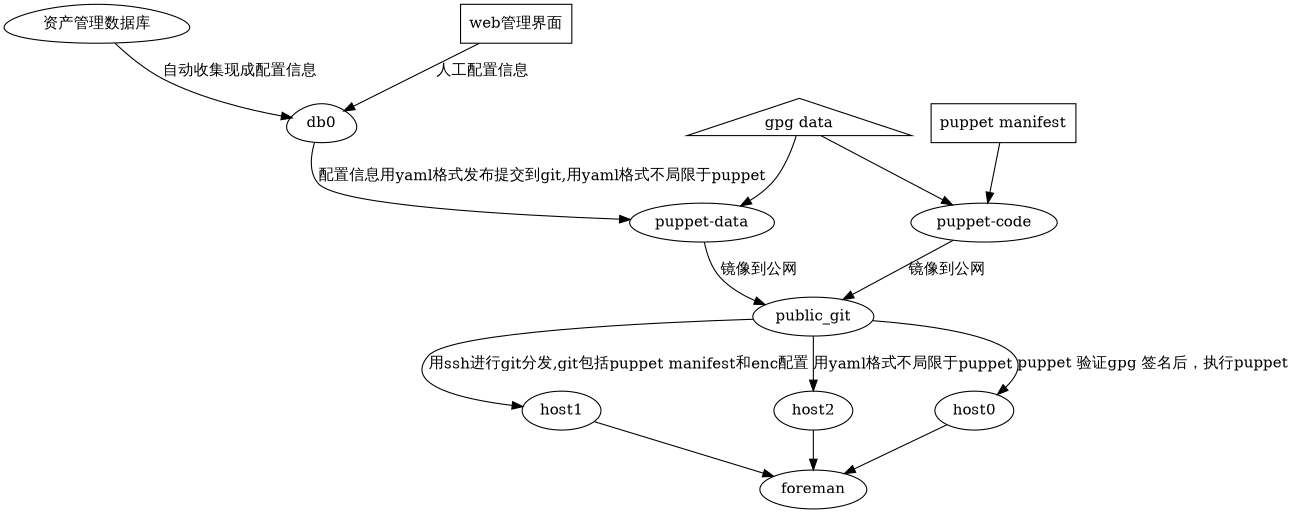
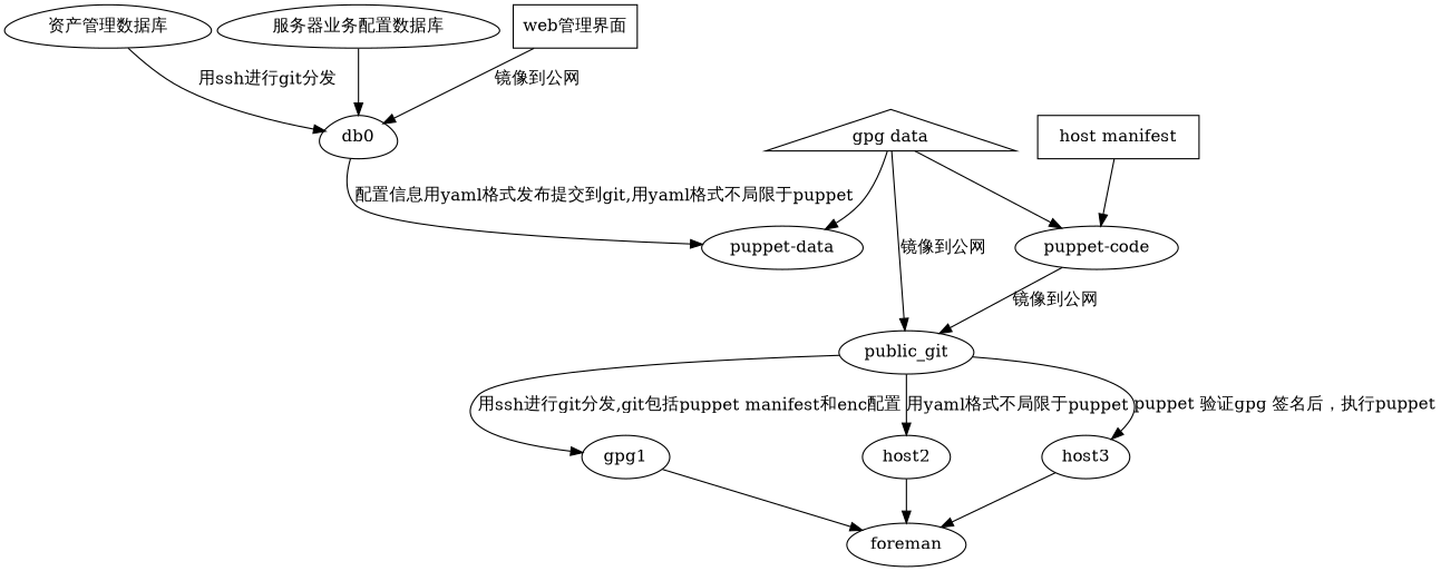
  digraph {
    n1 [label="资产管理数据库" shape=egg]
    db0 [shape=egg]
    "puppet-data"
    public_git
+   n5 [label="服务器业务配置数据库" shape=egg]
    "web管理界面" [shape=box]
-   host1
+   host1 [label=gpg1]
    host2
-   host3 [label=host0]
-   "puppet manifest" [shape=box]
+   host3
+   "puppet manifest" [shape=box label="host manifest"]
    "puppet-code"
    n12 [label="gpg data" shape=triangle]
    foreman
-   n1 -> db0 [label="自动收集现成配置信息"]
+   n1 -> db0 [label="用ssh进行git分发"]
    db0 -> "puppet-data" [label="配置信息用yaml格式发布提交到git,用yaml格式不局限于puppet"]
-   "puppet-data" -> public_git [label="镜像到公网"]
+   n12 -> public_git [label="镜像到公网"]
    public_git -> host1 [label="用ssh进行git分发,git包括puppet manifest和enc配置"]
    public_git -> host2 [label="用yaml格式不局限于puppet"]
    public_git -> host3 [label="puppet 验证gpg 签名后，执行puppet"]
-   "web管理界面" -> db0 [label="人工配置信息"]
+   n5 -> db0
+   "web管理界面" -> db0 [label="镜像到公网"]
    host1 -> foreman
    host2 -> foreman
    host3 -> foreman
    "puppet manifest" -> "puppet-code"
    "puppet-code" -> public_git [label="镜像到公网"]
    n12 -> "puppet-data"
    n12 -> "puppet-code"
  }
